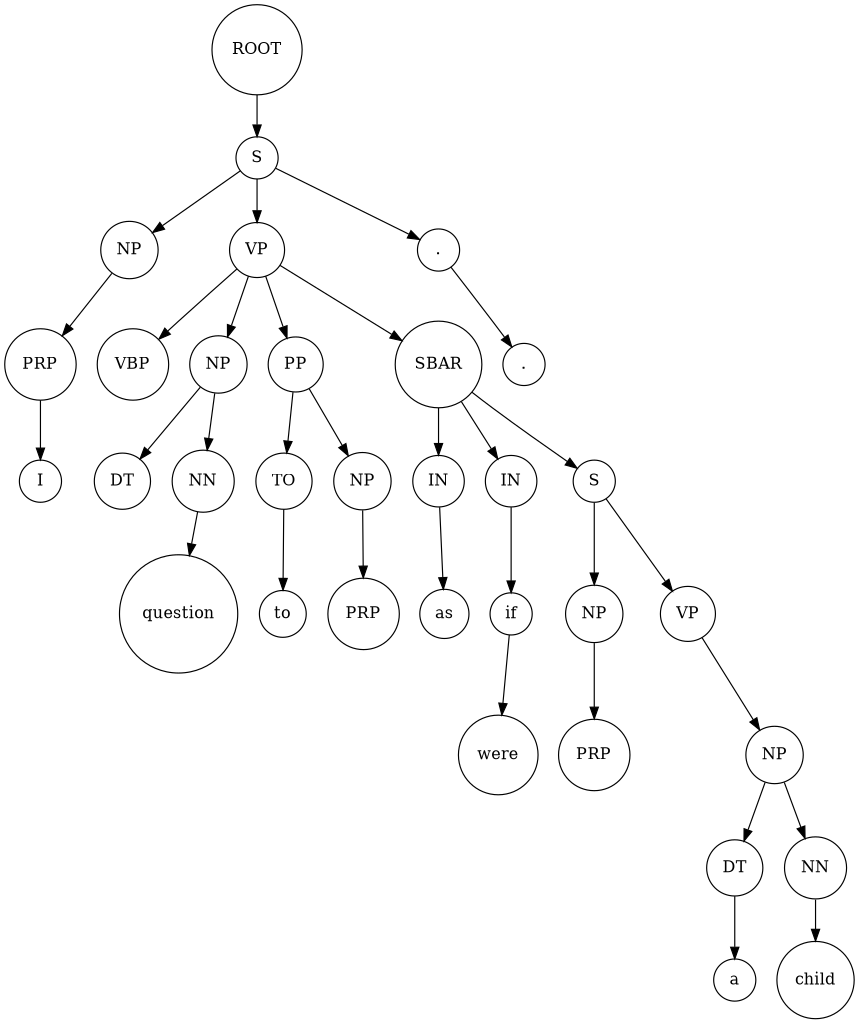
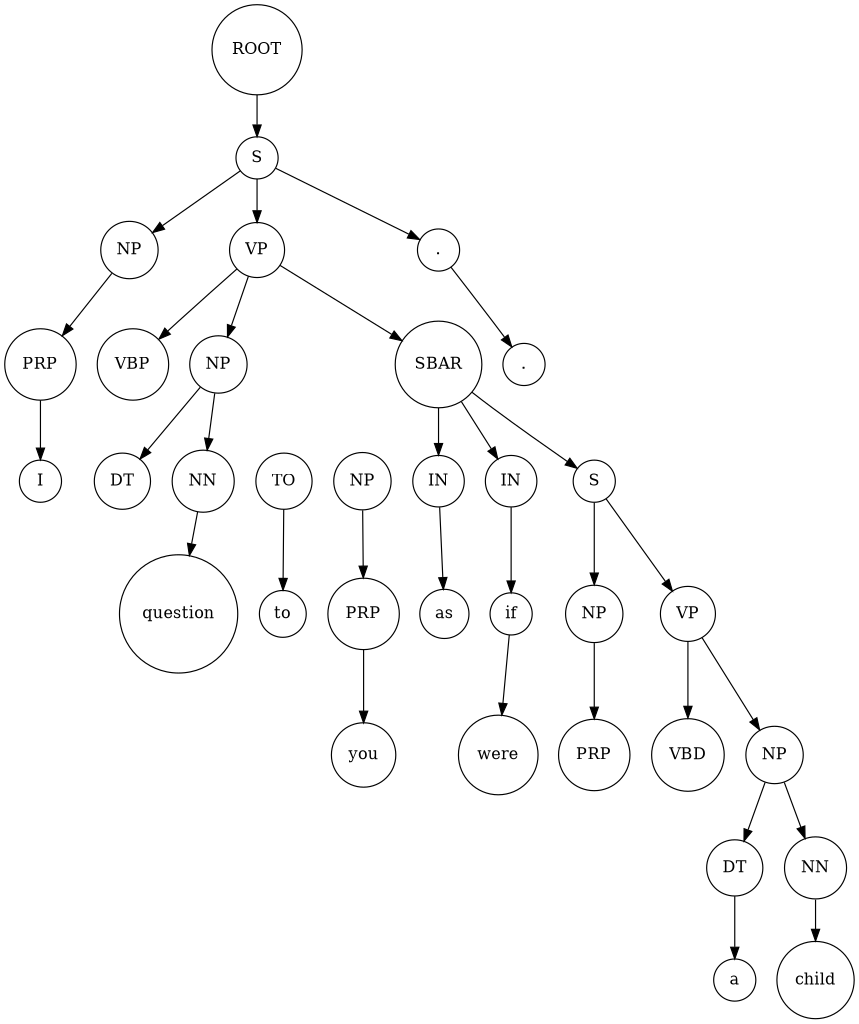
  digraph {
    node [shape=circle]
    n1 [label=ROOT]
    n2 [label=S]
    n3 [label=NP]
    n4 [label=VP]
    n5 [label="."]
    n6 [label=PRP]
    n7 [label=VBP]
    n8 [label=NP]
-   n9 [label=PP]
    n10 [label=SBAR]
    n11 [label="."]
    n12 [label=I]
    n13 [label=DT]
    n14 [label=NN]
    n15 [label=TO]
    n16 [label=NP]
    n17 [label=IN]
    n18 [label=IN]
    n19 [label=S]
    n20 [label=question]
    n21 [label=to]
    n22 [label=PRP]
+   n23 [label=you]
    n24 [label=as]
    n25 [label=if]
    n26 [label=NP]
    n27 [label=VP]
    n28 [label=were]
    n29 [label=PRP]
+   n30 [label=VBD]
    n31 [label=NP]
    n32 [label=DT]
    n33 [label=NN]
    n34 [label=a]
    n35 [label=child]
    n1 -> n2
    n2 -> n3
    n2 -> n4
    n2 -> n5
    n3 -> n6
    n4 -> n7
    n4 -> n8
-   n4 -> n9
    n4 -> n10
    n5 -> n11
    n6 -> n12
    n8 -> n13
    n8 -> n14
-   n9 -> n15
-   n9 -> n16
    n10 -> n17
    n10 -> n18
    n10 -> n19
    n14 -> n20
    n15 -> n21
    n16 -> n22
    n17 -> n24
    n18 -> n25
    n19 -> n26
    n19 -> n27
+   n22 -> n23
    n25 -> n28
    n26 -> n29
+   n27 -> n30
    n27 -> n31
    n31 -> n32
    n31 -> n33
    n32 -> n34
    n33 -> n35
  }
